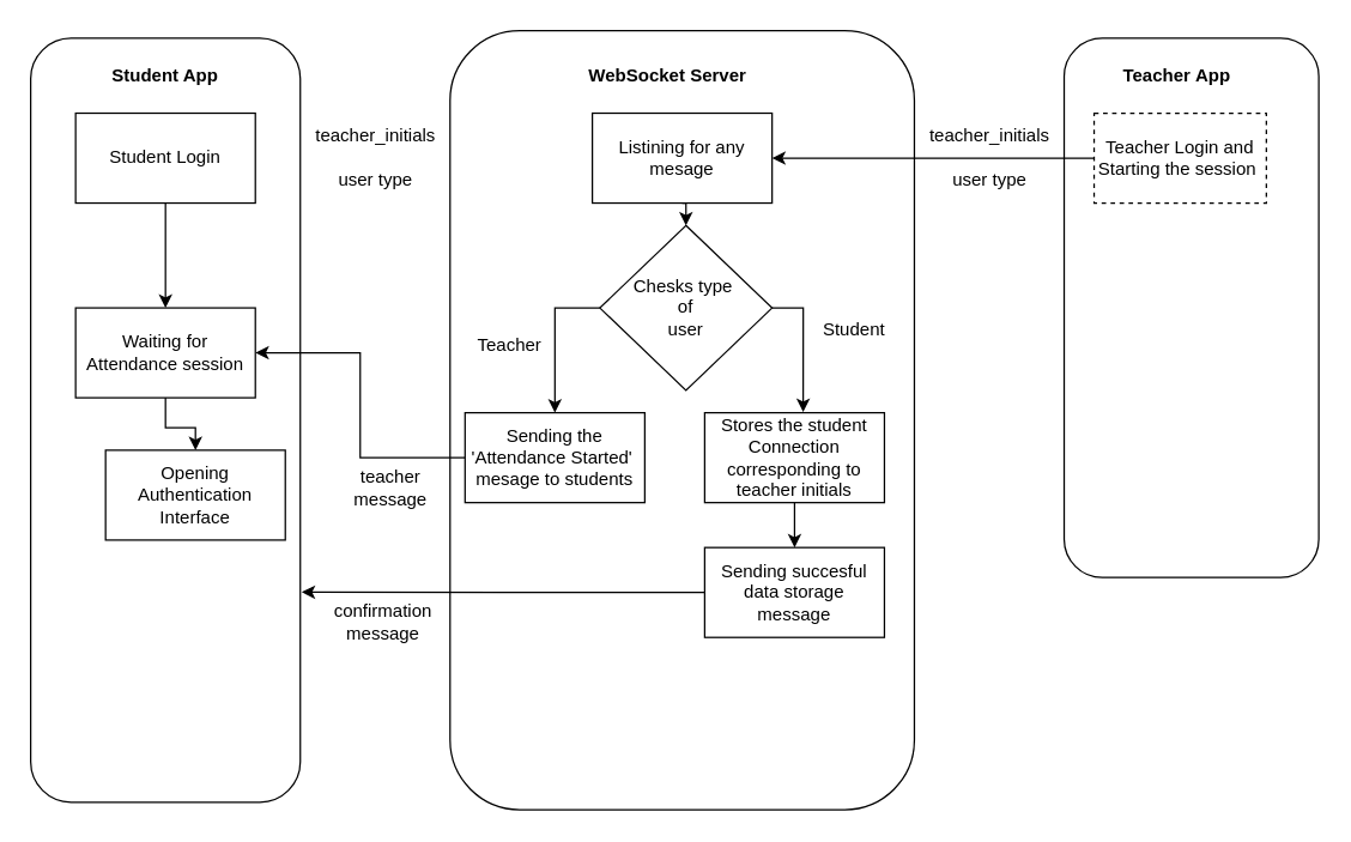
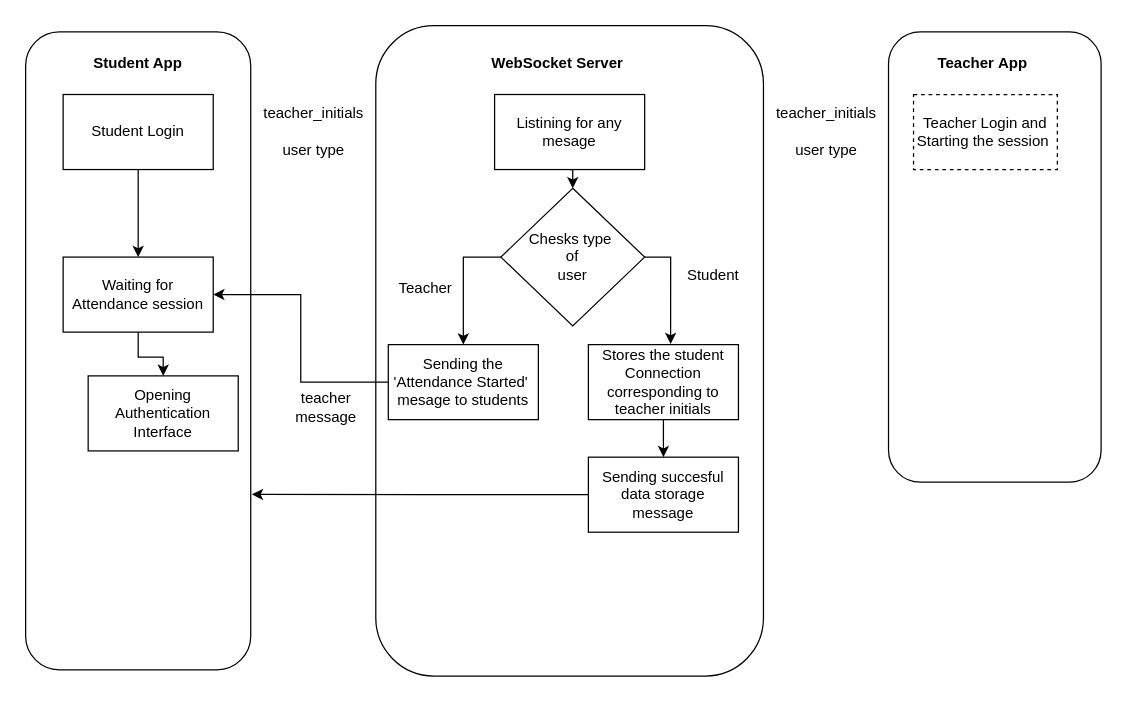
  <mxCell id="0" />
  <mxCell id="1" parent="0" />
  <mxCell id="2" value="" style="rounded=1;whiteSpace=wrap;html=1;" vertex="1" parent="1"><mxGeometry x="20" y="25" width="180" height="510" as="geometry" /></mxCell>
  <mxCell id="3" value="" style="rounded=1;whiteSpace=wrap;html=1;" vertex="1" parent="1"><mxGeometry x="300" y="20" width="310" height="520" as="geometry" /></mxCell>
  <mxCell id="4" value="" style="rounded=1;whiteSpace=wrap;html=1;" vertex="1" parent="1"><mxGeometry x="710" y="25" width="170" height="360" as="geometry" /></mxCell>
  <mxCell id="5" value="&lt;b&gt;Student App&lt;/b&gt;" style="text;html=1;align=center;verticalAlign=middle;whiteSpace=wrap;rounded=0;" vertex="1" parent="1"><mxGeometry x="65" y="35" width="90" height="30" as="geometry" /></mxCell>
  <mxCell id="6" value="&lt;b&gt;WebSocket&amp;nbsp;&lt;/b&gt;&lt;b style=&quot;background-color: initial;&quot;&gt;Server&lt;/b&gt;" style="text;html=1;align=center;verticalAlign=middle;whiteSpace=wrap;rounded=0;" vertex="1" parent="1"><mxGeometry x="372.5" y="35" width="145" height="30" as="geometry" /></mxCell>
  <mxCell id="7" value="&lt;b&gt;Teacher&amp;nbsp;&lt;/b&gt;&lt;b style=&quot;background-color: initial;&quot;&gt;App&lt;/b&gt;" style="text;html=1;align=center;verticalAlign=middle;whiteSpace=wrap;rounded=0;" vertex="1" parent="1"><mxGeometry x="737.5" y="35" width="95" height="30" as="geometry" /></mxCell>
  <mxCell id="8" style="edgeStyle=orthogonalEdgeStyle;rounded=0;orthogonalLoop=1;jettySize=auto;html=1;" edge="1" parent="1" source="9" target="22"><mxGeometry relative="1" as="geometry" /></mxCell>
  <mxCell id="9" value="Student Login" style="rounded=0;whiteSpace=wrap;html=1;" vertex="1" parent="1"><mxGeometry x="50" y="75" width="120" height="60" as="geometry" /></mxCell>
  <mxCell id="10" style="edgeStyle=orthogonalEdgeStyle;rounded=0;orthogonalLoop=1;jettySize=auto;html=1;entryX=0.5;entryY=0;entryDx=0;entryDy=0;" edge="1" parent="1" source="11" target="12"><mxGeometry relative="1" as="geometry" /></mxCell>
  <mxCell id="11" value="Stores the student&lt;div&gt;Connection corresponding to teacher initials&lt;/div&gt;" style="rounded=0;whiteSpace=wrap;html=1;" vertex="1" parent="1"><mxGeometry x="470" y="275" width="120" height="60" as="geometry" /></mxCell>
  <mxCell id="12" value="Sending succesful data storage message" style="rounded=0;whiteSpace=wrap;html=1;" vertex="1" parent="1"><mxGeometry x="470" y="365" width="120" height="60" as="geometry" /></mxCell>
- <mxCell id="13" style="edgeStyle=orthogonalEdgeStyle;rounded=0;orthogonalLoop=1;jettySize=auto;html=1;entryX=1;entryY=0.5;entryDx=0;entryDy=0;" edge="1" parent="1" source="14" target="16"><mxGeometry relative="1" as="geometry" /></mxCell>
  <mxCell id="14" value="Teacher Login and&lt;div&gt;Starting the session&amp;nbsp;&lt;/div&gt;" style="rounded=0;whiteSpace=wrap;html=1;dashed=1;" vertex="1" parent="1"><mxGeometry x="730" y="75" width="115" height="60" as="geometry" /></mxCell>
  <mxCell id="15" style="edgeStyle=orthogonalEdgeStyle;rounded=0;orthogonalLoop=1;jettySize=auto;html=1;exitX=0.5;exitY=1;exitDx=0;exitDy=0;entryX=0.5;entryY=0;entryDx=0;entryDy=0;" edge="1" parent="1" source="16" target="18"><mxGeometry relative="1" as="geometry" /></mxCell>
  <mxCell id="16" value="Listining for any mesage" style="rounded=0;whiteSpace=wrap;html=1;" vertex="1" parent="1"><mxGeometry x="395" y="75" width="120" height="60" as="geometry" /></mxCell>
  <mxCell id="17" style="edgeStyle=orthogonalEdgeStyle;rounded=0;orthogonalLoop=1;jettySize=auto;html=1;entryX=0.5;entryY=0;entryDx=0;entryDy=0;" edge="1" parent="1" source="18" target="20"><mxGeometry relative="1" as="geometry"><Array as="points"><mxPoint x="370" y="205" /></Array></mxGeometry></mxCell>
  <mxCell id="18" value="Chesks type&amp;nbsp;&lt;div&gt;of&lt;/div&gt;&lt;div&gt;user&lt;/div&gt;" style="rhombus;whiteSpace=wrap;html=1;" vertex="1" parent="1"><mxGeometry x="400" y="150" width="115" height="110" as="geometry" /></mxCell>
  <mxCell id="19" style="edgeStyle=orthogonalEdgeStyle;rounded=0;orthogonalLoop=1;jettySize=auto;html=1;exitX=0;exitY=0.5;exitDx=0;exitDy=0;entryX=1;entryY=0.5;entryDx=0;entryDy=0;" edge="1" parent="1" source="20" target="22"><mxGeometry relative="1" as="geometry" /></mxCell>
  <mxCell id="20" value="Sending the 'Attendance Started'&amp;nbsp;&lt;div&gt;mesage to students&lt;/div&gt;" style="rounded=0;whiteSpace=wrap;html=1;" vertex="1" parent="1"><mxGeometry x="310" y="275" width="120" height="60" as="geometry" /></mxCell>
  <mxCell id="21" style="edgeStyle=orthogonalEdgeStyle;rounded=0;orthogonalLoop=1;jettySize=auto;html=1;" edge="1" parent="1" source="22" target="23"><mxGeometry relative="1" as="geometry" /></mxCell>
  <mxCell id="22" value="Waiting for Attendance session" style="rounded=0;whiteSpace=wrap;html=1;" vertex="1" parent="1"><mxGeometry x="50" y="205" width="120" height="60" as="geometry" /></mxCell>
  <mxCell id="23" value="Opening Authentication Interface" style="rounded=0;whiteSpace=wrap;html=1;" vertex="1" parent="1"><mxGeometry x="70" y="300" width="120" height="60" as="geometry" /></mxCell>
  <mxCell id="24" value="teacher_initials" style="text;html=1;align=center;verticalAlign=middle;resizable=0;points=[];autosize=1;strokeColor=none;fillColor=none;" vertex="1" parent="1"><mxGeometry x="200" y="75" width="100" height="30" as="geometry" /></mxCell>
  <mxCell id="25" value="user type" style="text;html=1;align=center;verticalAlign=middle;resizable=0;points=[];autosize=1;strokeColor=none;fillColor=none;" vertex="1" parent="1"><mxGeometry x="215" y="105" width="70" height="30" as="geometry" /></mxCell>
  <mxCell id="26" value="teacher_initials" style="text;html=1;align=center;verticalAlign=middle;resizable=0;points=[];autosize=1;strokeColor=none;fillColor=none;" vertex="1" parent="1"><mxGeometry x="610" y="75" width="100" height="30" as="geometry" /></mxCell>
  <mxCell id="27" value="user type" style="text;html=1;align=center;verticalAlign=middle;resizable=0;points=[];autosize=1;strokeColor=none;fillColor=none;" vertex="1" parent="1"><mxGeometry x="625" y="105" width="70" height="30" as="geometry" /></mxCell>
  <mxCell id="28" style="edgeStyle=orthogonalEdgeStyle;rounded=0;orthogonalLoop=1;jettySize=auto;html=1;exitX=1;exitY=0.5;exitDx=0;exitDy=0;entryX=0.548;entryY=-0.008;entryDx=0;entryDy=0;entryPerimeter=0;" edge="1" parent="1" source="18" target="11"><mxGeometry relative="1" as="geometry" /></mxCell>
  <mxCell id="29" value="Teacher" style="text;html=1;align=center;verticalAlign=middle;whiteSpace=wrap;rounded=0;" vertex="1" parent="1"><mxGeometry x="310" y="215" width="60" height="30" as="geometry" /></mxCell>
  <mxCell id="30" value="Student" style="text;html=1;align=center;verticalAlign=middle;whiteSpace=wrap;rounded=0;" vertex="1" parent="1"><mxGeometry x="540" y="205" width="60" height="30" as="geometry" /></mxCell>
  <mxCell id="31" style="edgeStyle=orthogonalEdgeStyle;rounded=0;orthogonalLoop=1;jettySize=auto;html=1;exitX=0;exitY=0.5;exitDx=0;exitDy=0;entryX=1.005;entryY=0.725;entryDx=0;entryDy=0;entryPerimeter=0;" edge="1" parent="1" source="12" target="2"><mxGeometry relative="1" as="geometry" /></mxCell>
  <mxCell id="32" value="teacher&lt;div&gt;message&lt;/div&gt;" style="text;html=1;align=center;verticalAlign=middle;resizable=0;points=[];autosize=1;strokeColor=none;fillColor=none;" vertex="1" parent="1"><mxGeometry x="225" y="305" width="70" height="40" as="geometry" /></mxCell>
- <mxCell id="33" value="confirmation&lt;div&gt;message&lt;/div&gt;" style="text;html=1;align=center;verticalAlign=middle;resizable=0;points=[];autosize=1;strokeColor=none;fillColor=none;" vertex="1" parent="1"><mxGeometry x="210" y="395" width="90" height="40" as="geometry" /></mxCell>
